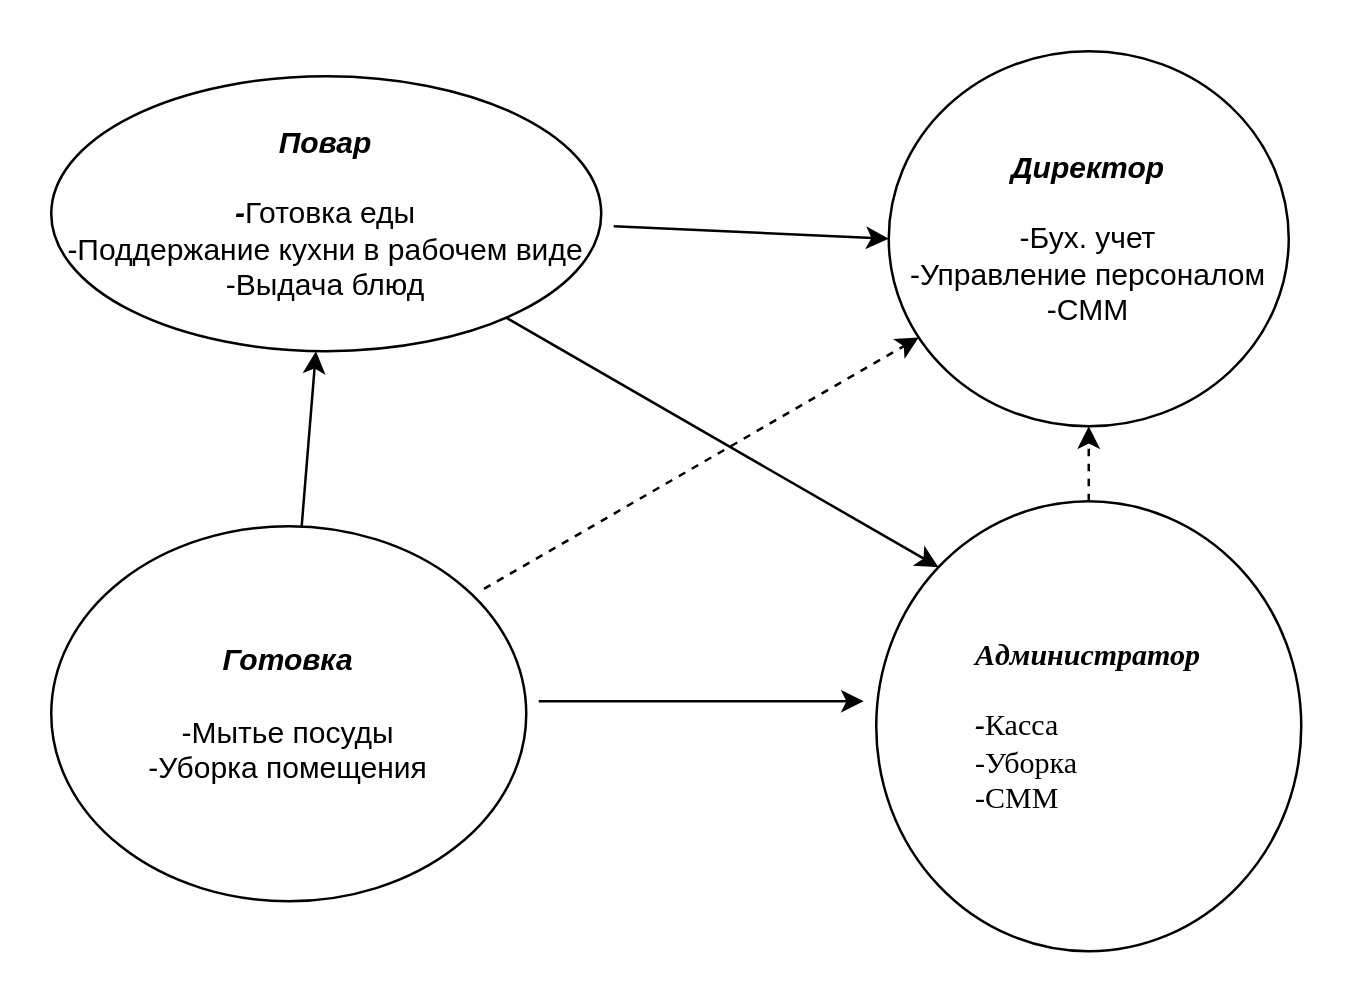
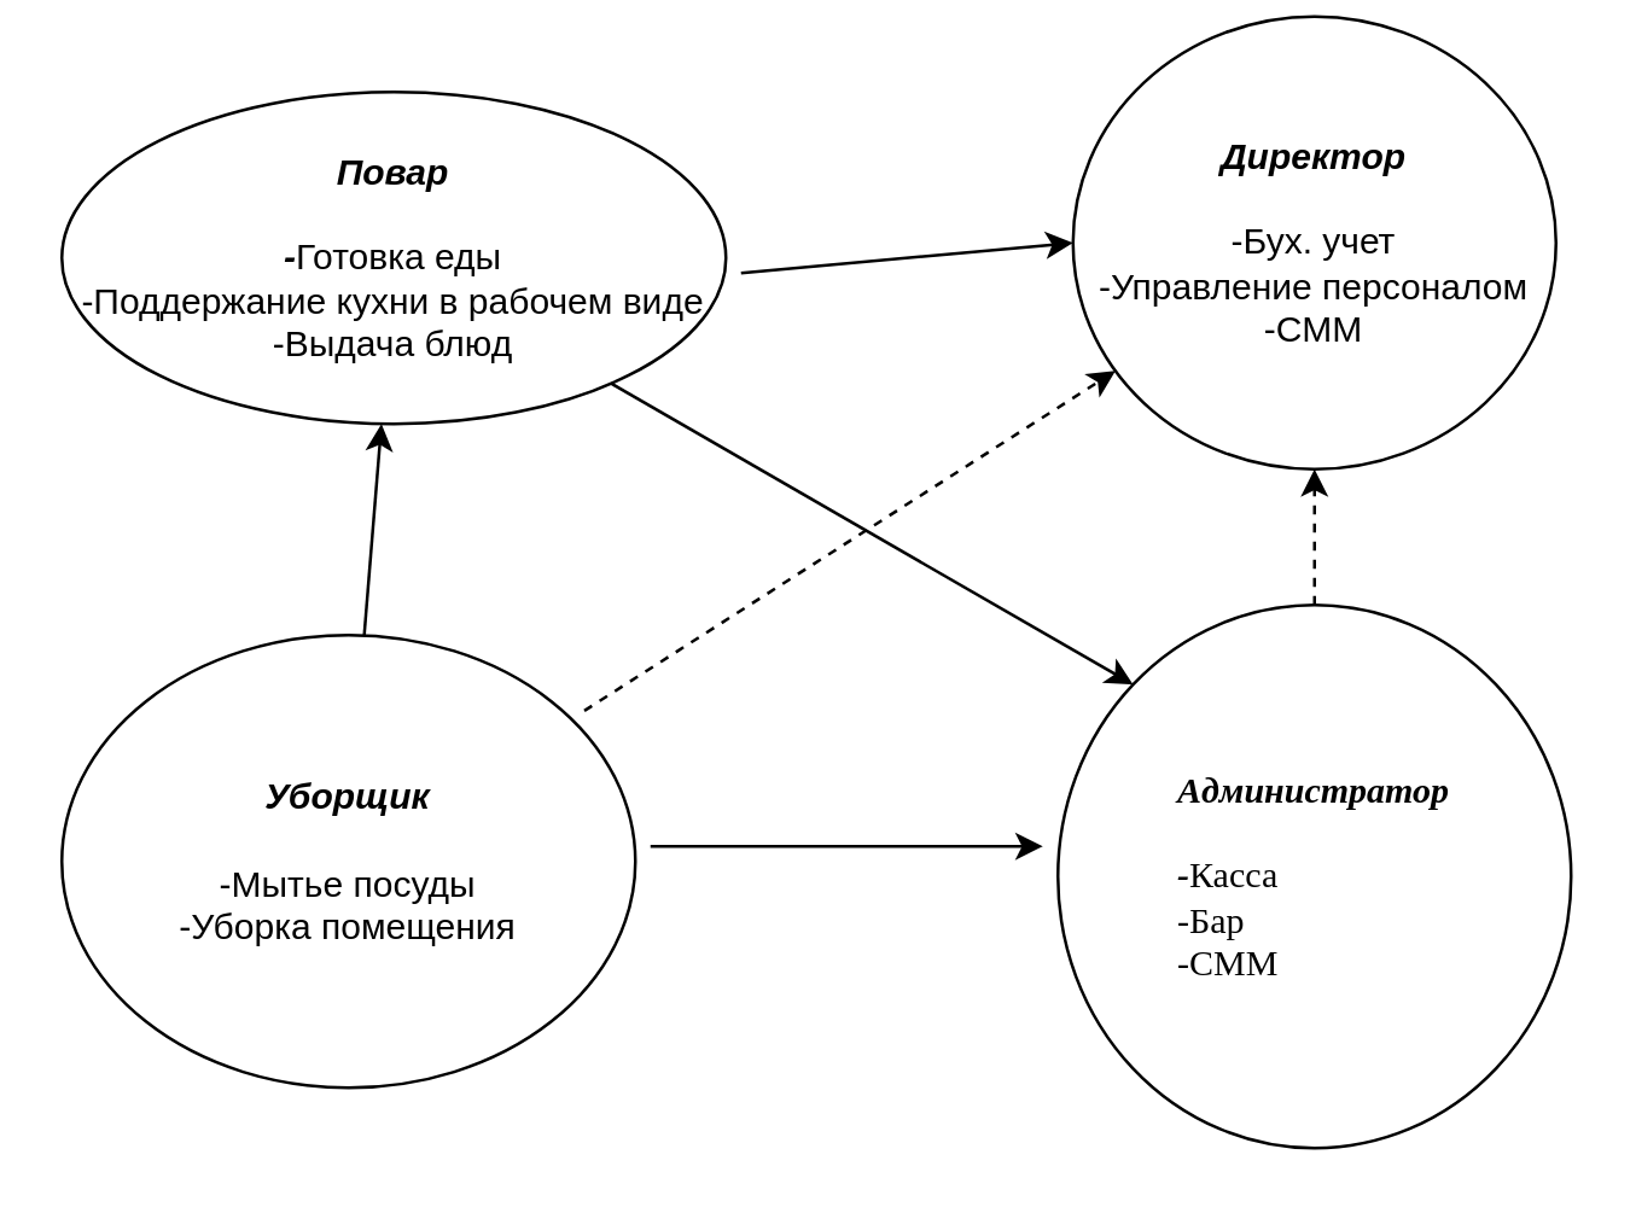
  <mxCell id="0" />
  <mxCell id="1" parent="0" />
  <mxCell id="2" value="&lt;i style=&quot;font-weight: bold&quot;&gt;Повар&lt;br&gt;&lt;br&gt;-&lt;/i&gt;Готовка еды&lt;br&gt;-Поддержание кухни в рабочем виде&lt;br&gt;-Выдача блюд" style="ellipse;whiteSpace=wrap;html=1;" vertex="1" parent="1"><mxGeometry x="20" y="30" width="220" height="110" as="geometry" /></mxCell>
- <mxCell id="3" value="&lt;i&gt;Директор&lt;br&gt;&lt;/i&gt;&lt;br&gt;&lt;span style=&quot;font-weight: normal&quot;&gt;-Бух. учет&lt;br&gt;-Управление персоналом&lt;br&gt;-СММ&lt;/span&gt;" style="ellipse;whiteSpace=wrap;html=1;fontStyle=1" vertex="1" parent="1"><mxGeometry x="355" y="20" width="160" height="150" as="geometry" /></mxCell>
- <mxCell id="4" value="&lt;i style=&quot;font-weight: bold&quot;&gt;Готовка&lt;/i&gt;&lt;br&gt;&lt;br&gt;-Мытье посуды&lt;br&gt;-Уборка помещения" style="ellipse;whiteSpace=wrap;html=1;" vertex="1" parent="1"><mxGeometry x="20" y="210" width="190" height="150" as="geometry" /></mxCell>
- <mxCell id="5" value="&lt;i&gt;Администратор&lt;/i&gt;&lt;br&gt;&lt;br&gt;&lt;div style=&quot;text-align: left&quot;&gt;&lt;span&gt;&lt;i&gt;-&lt;/i&gt;&lt;span style=&quot;font-weight: normal&quot;&gt;Касса&lt;/span&gt;&lt;/span&gt;&lt;/div&gt;&lt;div style=&quot;text-align: left&quot;&gt;&lt;span&gt;&lt;span style=&quot;font-weight: normal&quot;&gt;-Уборка&lt;/span&gt;&lt;/span&gt;&lt;/div&gt;&lt;div style=&quot;text-align: left&quot;&gt;&lt;span&gt;&lt;span style=&quot;font-weight: normal&quot;&gt;-СММ&lt;/span&gt;&lt;/span&gt;&lt;/div&gt;" style="ellipse;whiteSpace=wrap;html=1;fontFamily=Times New Roman;fontStyle=1" vertex="1" parent="1"><mxGeometry x="350" y="200" width="170" height="180" as="geometry" /></mxCell>
+ <mxCell id="3" value="&lt;i&gt;Директор&lt;br&gt;&lt;/i&gt;&lt;br&gt;&lt;span style=&quot;font-weight: normal&quot;&gt;-Бух. учет&lt;br&gt;-Управление персоналом&lt;br&gt;-СММ&lt;/span&gt;" style="ellipse;whiteSpace=wrap;html=1;fontStyle=1" vertex="1" parent="1"><mxGeometry x="355" y="5" width="160" height="150" as="geometry" /></mxCell>
+ <mxCell id="4" value="&lt;i style=&quot;font-weight: bold&quot;&gt;Уборщик&lt;/i&gt;&lt;br&gt;&lt;br&gt;-Мытье посуды&lt;br&gt;-Уборка помещения" style="ellipse;whiteSpace=wrap;html=1;" vertex="1" parent="1"><mxGeometry x="20" y="210" width="190" height="150" as="geometry" /></mxCell>
+ <mxCell id="5" value="&lt;i&gt;Администратор&lt;/i&gt;&lt;br&gt;&lt;br&gt;&lt;div style=&quot;text-align: left&quot;&gt;&lt;span&gt;&lt;i&gt;-&lt;/i&gt;&lt;span style=&quot;font-weight: normal&quot;&gt;Касса&lt;/span&gt;&lt;/span&gt;&lt;/div&gt;&lt;div style=&quot;text-align: left&quot;&gt;&lt;span&gt;&lt;span style=&quot;font-weight: normal&quot;&gt;-Бар&lt;/span&gt;&lt;/span&gt;&lt;/div&gt;&lt;div style=&quot;text-align: left&quot;&gt;&lt;span&gt;&lt;span style=&quot;font-weight: normal&quot;&gt;-СММ&lt;/span&gt;&lt;/span&gt;&lt;/div&gt;" style="ellipse;whiteSpace=wrap;html=1;fontFamily=Times New Roman;fontStyle=1" vertex="1" parent="1"><mxGeometry x="350" y="200" width="170" height="180" as="geometry" /></mxCell>
  <mxCell id="6" value="" style="endArrow=classic;html=1;rounded=0;fontFamily=Times New Roman;fontSize=8;exitX=0.911;exitY=0.167;exitDx=0;exitDy=0;exitPerimeter=0;dashed=1;" edge="1" parent="1" source="4" target="3"><mxGeometry width="50" height="50" relative="1" as="geometry"><mxPoint x="215" y="220" as="sourcePoint" /><mxPoint x="305" y="120" as="targetPoint" /></mxGeometry></mxCell>
  <mxCell id="7" value="" style="endArrow=classic;html=1;rounded=0;fontFamily=Times New Roman;fontSize=8;" edge="1" parent="1" source="4" target="2"><mxGeometry width="50" height="50" relative="1" as="geometry"><mxPoint x="255" y="170" as="sourcePoint" /><mxPoint x="305" y="120" as="targetPoint" /></mxGeometry></mxCell>
  <mxCell id="8" value="" style="endArrow=classic;html=1;rounded=0;fontFamily=Times New Roman;fontSize=8;" edge="1" parent="1"><mxGeometry width="50" height="50" relative="1" as="geometry"><mxPoint x="215" y="280" as="sourcePoint" /><mxPoint x="345" y="280" as="targetPoint" /></mxGeometry></mxCell>
  <mxCell id="9" value="" style="endArrow=classic;html=1;rounded=0;fontFamily=Times New Roman;fontSize=8;exitX=0.5;exitY=0;exitDx=0;exitDy=0;entryX=0.5;entryY=1;entryDx=0;entryDy=0;dashed=1;" edge="1" parent="1" source="5" target="3"><mxGeometry width="50" height="50" relative="1" as="geometry"><mxPoint x="255" y="170" as="sourcePoint" /><mxPoint x="305" y="120" as="targetPoint" /></mxGeometry></mxCell>
  <mxCell id="10" value="" style="endArrow=classic;html=1;rounded=0;fontFamily=Times New Roman;fontSize=8;entryX=0;entryY=0.5;entryDx=0;entryDy=0;" edge="1" parent="1" target="3"><mxGeometry width="50" height="50" relative="1" as="geometry"><mxPoint x="245" y="90" as="sourcePoint" /><mxPoint x="305" y="120" as="targetPoint" /></mxGeometry></mxCell>
  <mxCell id="11" value="" style="endArrow=classic;html=1;rounded=0;fontFamily=Times New Roman;fontSize=8;entryX=0;entryY=0;entryDx=0;entryDy=0;" edge="1" parent="1" source="2" target="5"><mxGeometry width="50" height="50" relative="1" as="geometry"><mxPoint x="255" y="170" as="sourcePoint" /><mxPoint x="305" y="120" as="targetPoint" /></mxGeometry></mxCell>
